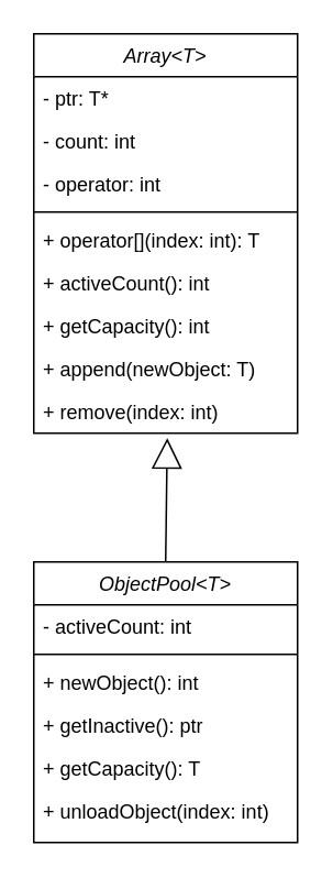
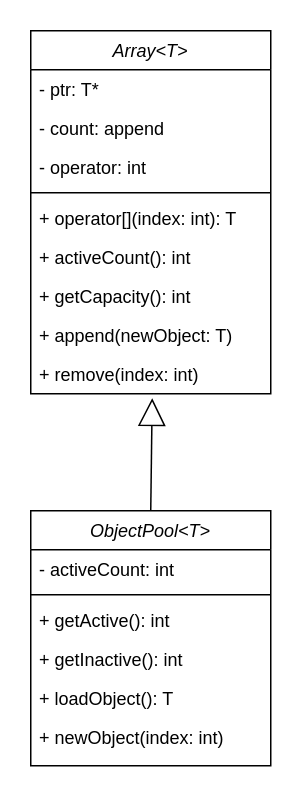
  <mxCell id="0" />
  <mxCell id="1" parent="0" />
  <mxCell id="2" value="ObjectPool&lt;T&gt;" style="swimlane;fontStyle=2;align=center;verticalAlign=top;childLayout=stackLayout;horizontal=1;startSize=26;horizontalStack=0;resizeParent=1;resizeLast=0;collapsible=1;marginBottom=0;rounded=0;shadow=0;strokeWidth=1;" parent="1" vertex="1"><mxGeometry x="20" y="340" width="160" height="170" as="geometry"><mxRectangle x="230" y="140" width="160" height="26" as="alternateBounds" /></mxGeometry></mxCell>
  <mxCell id="3" value="- activeCount: int" style="text;align=left;verticalAlign=top;spacingLeft=4;spacingRight=4;overflow=hidden;rotatable=0;points=[[0,0.5],[1,0.5]];portConstraint=eastwest;rounded=0;shadow=0;html=0;" parent="2" vertex="1"><mxGeometry y="26" width="160" height="26" as="geometry" /></mxCell>
  <mxCell id="4" value="" style="line;html=1;strokeWidth=1;align=left;verticalAlign=middle;spacingTop=-1;spacingLeft=3;spacingRight=3;rotatable=0;labelPosition=right;points=[];portConstraint=eastwest;" parent="2" vertex="1"><mxGeometry y="52" width="160" height="8" as="geometry" /></mxCell>
- <mxCell id="5" value="+ newObject(): int" style="text;align=left;verticalAlign=top;spacingLeft=4;spacingRight=4;overflow=hidden;rotatable=0;points=[[0,0.5],[1,0.5]];portConstraint=eastwest;" vertex="1" parent="2"><mxGeometry y="60" width="160" height="26" as="geometry" /></mxCell>
- <mxCell id="6" value="+ getInactive(): ptr" style="text;align=left;verticalAlign=top;spacingLeft=4;spacingRight=4;overflow=hidden;rotatable=0;points=[[0,0.5],[1,0.5]];portConstraint=eastwest;" vertex="1" parent="2"><mxGeometry y="86" width="160" height="26" as="geometry" /></mxCell>
- <mxCell id="7" value="+ getCapacity(): T" style="text;align=left;verticalAlign=top;spacingLeft=4;spacingRight=4;overflow=hidden;rotatable=0;points=[[0,0.5],[1,0.5]];portConstraint=eastwest;" vertex="1" parent="2"><mxGeometry y="112" width="160" height="26" as="geometry" /></mxCell>
- <mxCell id="8" value="+ unloadObject(index: int)" style="text;align=left;verticalAlign=top;spacingLeft=4;spacingRight=4;overflow=hidden;rotatable=0;points=[[0,0.5],[1,0.5]];portConstraint=eastwest;" vertex="1" parent="2"><mxGeometry y="138" width="160" height="26" as="geometry" /></mxCell>
+ <mxCell id="5" value="+ getActive(): int" style="text;align=left;verticalAlign=top;spacingLeft=4;spacingRight=4;overflow=hidden;rotatable=0;points=[[0,0.5],[1,0.5]];portConstraint=eastwest;" vertex="1" parent="2"><mxGeometry y="60" width="160" height="26" as="geometry" /></mxCell>
+ <mxCell id="6" value="+ getInactive(): int" style="text;align=left;verticalAlign=top;spacingLeft=4;spacingRight=4;overflow=hidden;rotatable=0;points=[[0,0.5],[1,0.5]];portConstraint=eastwest;" vertex="1" parent="2"><mxGeometry y="86" width="160" height="26" as="geometry" /></mxCell>
+ <mxCell id="7" value="+ loadObject(): T" style="text;align=left;verticalAlign=top;spacingLeft=4;spacingRight=4;overflow=hidden;rotatable=0;points=[[0,0.5],[1,0.5]];portConstraint=eastwest;" vertex="1" parent="2"><mxGeometry y="112" width="160" height="26" as="geometry" /></mxCell>
+ <mxCell id="8" value="+ newObject(index: int)" style="text;align=left;verticalAlign=top;spacingLeft=4;spacingRight=4;overflow=hidden;rotatable=0;points=[[0,0.5],[1,0.5]];portConstraint=eastwest;" vertex="1" parent="2"><mxGeometry y="138" width="160" height="26" as="geometry" /></mxCell>
  <mxCell id="9" value="Array&lt;T&gt;" style="swimlane;fontStyle=2;align=center;verticalAlign=top;childLayout=stackLayout;horizontal=1;startSize=26;horizontalStack=0;resizeParent=1;resizeLast=0;collapsible=1;marginBottom=0;rounded=0;shadow=0;strokeWidth=1;" vertex="1" parent="1"><mxGeometry x="20" y="20" width="160" height="242" as="geometry"><mxRectangle x="230" y="140" width="160" height="26" as="alternateBounds" /></mxGeometry></mxCell>
  <mxCell id="10" value="- ptr: T*" style="text;align=left;verticalAlign=top;spacingLeft=4;spacingRight=4;overflow=hidden;rotatable=0;points=[[0,0.5],[1,0.5]];portConstraint=eastwest;" vertex="1" parent="9"><mxGeometry y="26" width="160" height="26" as="geometry" /></mxCell>
- <mxCell id="11" value="- count: int" style="text;align=left;verticalAlign=top;spacingLeft=4;spacingRight=4;overflow=hidden;rotatable=0;points=[[0,0.5],[1,0.5]];portConstraint=eastwest;rounded=0;shadow=0;html=0;" vertex="1" parent="9"><mxGeometry y="52" width="160" height="26" as="geometry" /></mxCell>
+ <mxCell id="11" value="- count: append" style="text;align=left;verticalAlign=top;spacingLeft=4;spacingRight=4;overflow=hidden;rotatable=0;points=[[0,0.5],[1,0.5]];portConstraint=eastwest;rounded=0;shadow=0;html=0;" vertex="1" parent="9"><mxGeometry y="52" width="160" height="26" as="geometry" /></mxCell>
  <mxCell id="12" value="- operator: int" style="text;align=left;verticalAlign=top;spacingLeft=4;spacingRight=4;overflow=hidden;rotatable=0;points=[[0,0.5],[1,0.5]];portConstraint=eastwest;rounded=0;shadow=0;html=0;" vertex="1" parent="9"><mxGeometry y="78" width="160" height="26" as="geometry" /></mxCell>
  <mxCell id="13" value="" style="line;html=1;strokeWidth=1;align=left;verticalAlign=middle;spacingTop=-1;spacingLeft=3;spacingRight=3;rotatable=0;labelPosition=right;points=[];portConstraint=eastwest;" vertex="1" parent="9"><mxGeometry y="104" width="160" height="8" as="geometry" /></mxCell>
  <mxCell id="14" value="+ operator[](index: int): T" style="text;align=left;verticalAlign=top;spacingLeft=4;spacingRight=4;overflow=hidden;rotatable=0;points=[[0,0.5],[1,0.5]];portConstraint=eastwest;" vertex="1" parent="9"><mxGeometry y="112" width="160" height="26" as="geometry" /></mxCell>
  <mxCell id="15" value="+ activeCount(): int" style="text;align=left;verticalAlign=top;spacingLeft=4;spacingRight=4;overflow=hidden;rotatable=0;points=[[0,0.5],[1,0.5]];portConstraint=eastwest;" vertex="1" parent="9"><mxGeometry y="138" width="160" height="26" as="geometry" /></mxCell>
  <mxCell id="16" value="+ getCapacity(): int" style="text;align=left;verticalAlign=top;spacingLeft=4;spacingRight=4;overflow=hidden;rotatable=0;points=[[0,0.5],[1,0.5]];portConstraint=eastwest;" vertex="1" parent="9"><mxGeometry y="164" width="160" height="26" as="geometry" /></mxCell>
  <mxCell id="17" value="+ append(newObject: T)" style="text;align=left;verticalAlign=top;spacingLeft=4;spacingRight=4;overflow=hidden;rotatable=0;points=[[0,0.5],[1,0.5]];portConstraint=eastwest;" vertex="1" parent="9"><mxGeometry y="190" width="160" height="26" as="geometry" /></mxCell>
  <mxCell id="18" value="+ remove(index: int)" style="text;align=left;verticalAlign=top;spacingLeft=4;spacingRight=4;overflow=hidden;rotatable=0;points=[[0,0.5],[1,0.5]];portConstraint=eastwest;" vertex="1" parent="9"><mxGeometry y="216" width="160" height="26" as="geometry" /></mxCell>
  <mxCell id="19" value="" style="endArrow=block;endSize=16;endFill=0;rounded=0;html=1;exitX=0.5;exitY=0;exitDx=0;exitDy=0;entryX=0.506;entryY=1.115;entryDx=0;entryDy=0;entryPerimeter=0;" edge="1" parent="1" source="2" target="18"><mxGeometry width="160" relative="1" as="geometry"><mxPoint x="-220" y="280" as="sourcePoint" /><mxPoint x="110" y="250" as="targetPoint" /></mxGeometry></mxCell>
